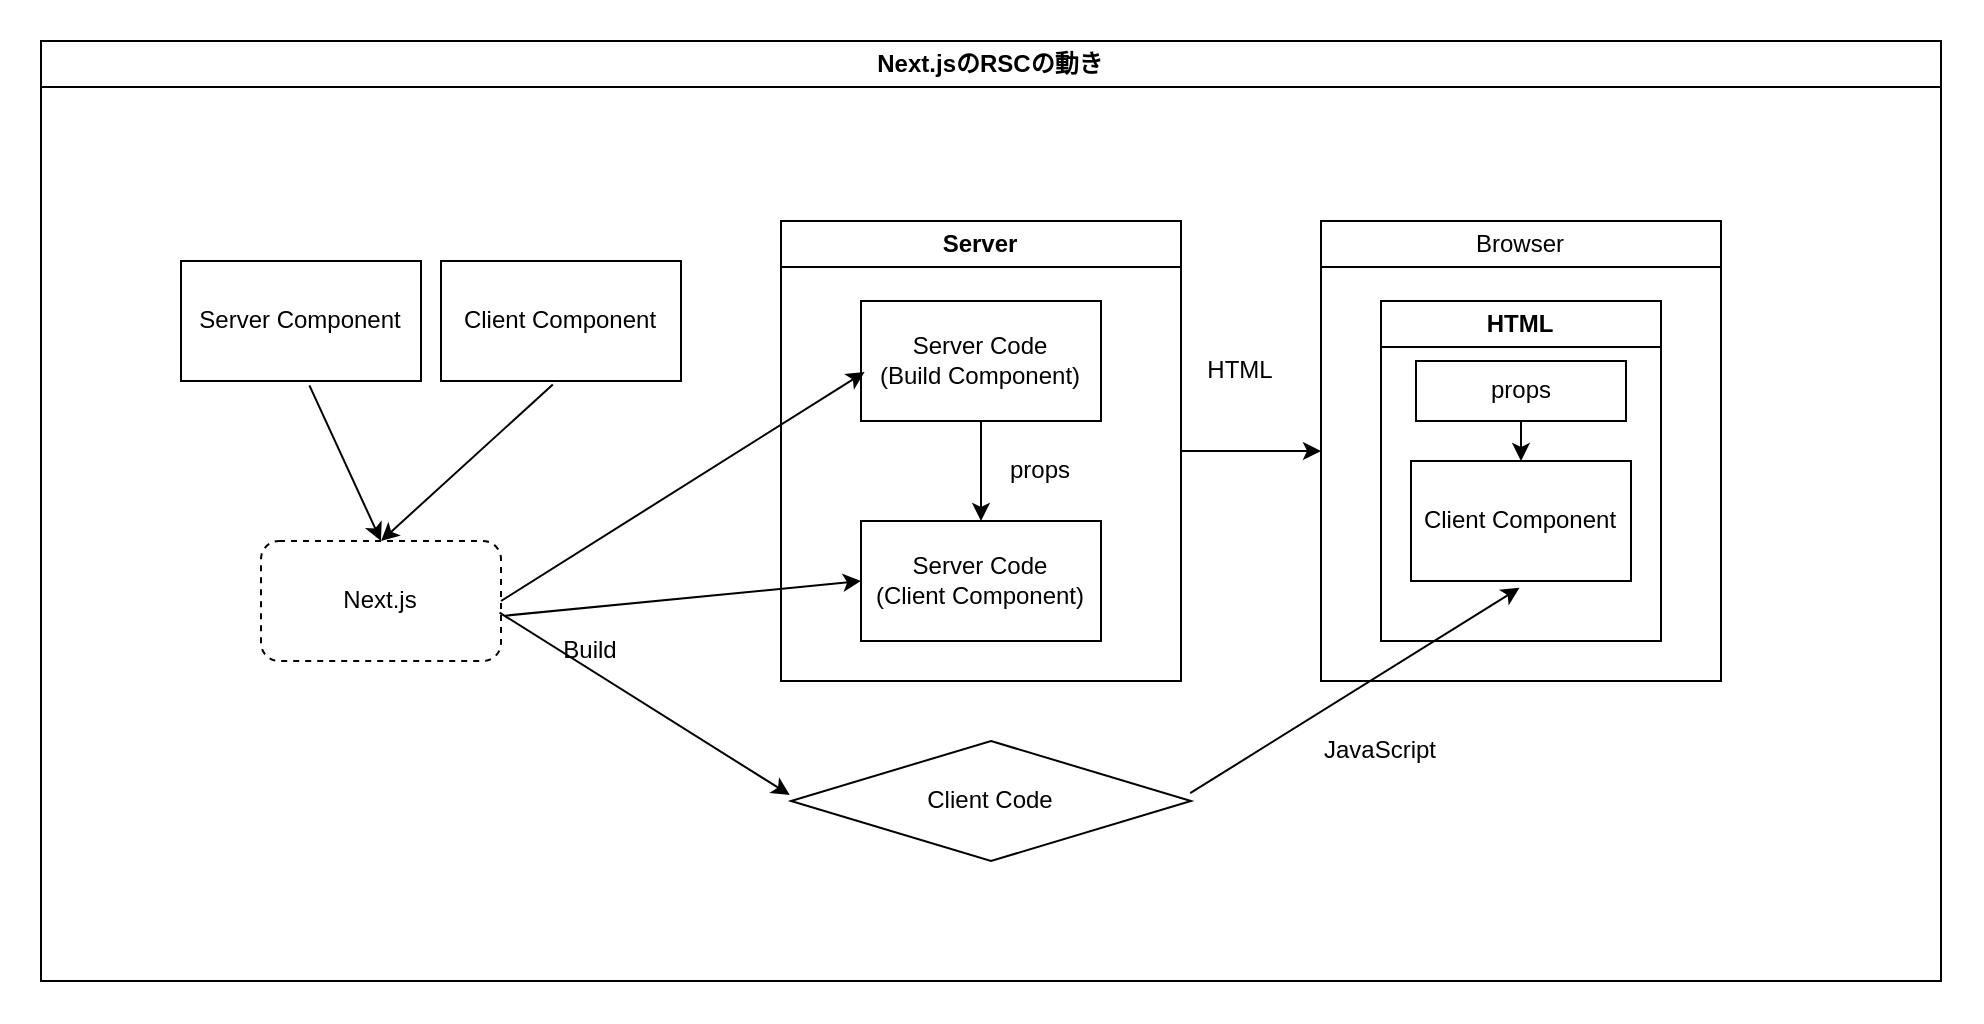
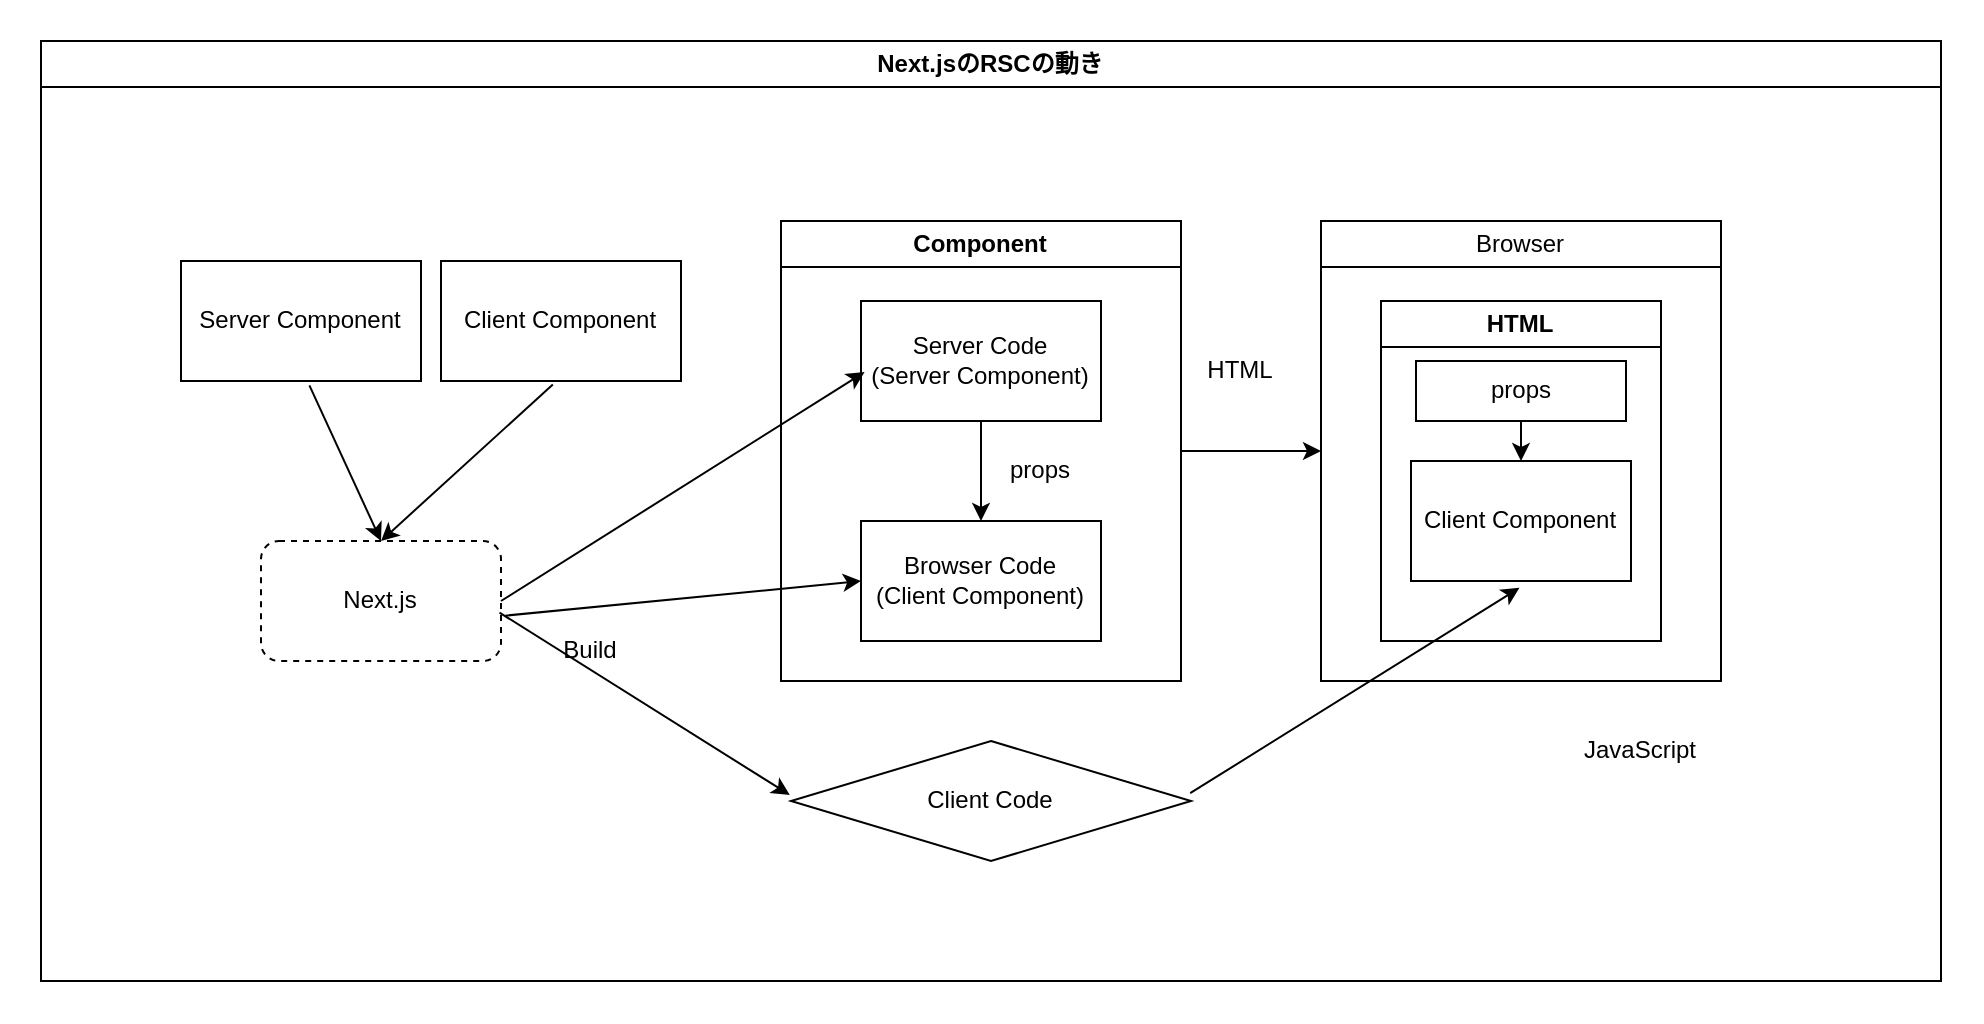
  <mxCell id="0" />
  <mxCell id="1" parent="0" />
  <mxCell id="2" value="Next.jsのRSCの動き" style="swimlane;whiteSpace=wrap;html=1;fillStyle=auto;swimlaneFillColor=#FFFFFF;startSize=23;" vertex="1" parent="1"><mxGeometry x="20" y="20" width="950" height="470" as="geometry" /></mxCell>
  <mxCell id="3" value="Next.js" style="rounded=1;whiteSpace=wrap;html=1;dashed=1;" parent="2" vertex="1"><mxGeometry x="110" y="250" width="120" height="60" as="geometry" /></mxCell>
  <mxCell id="4" value="Server Component" style="rounded=0;whiteSpace=wrap;html=1;" parent="2" vertex="1"><mxGeometry x="70" y="110" width="120" height="60" as="geometry" /></mxCell>
  <mxCell id="5" value="Client Component" style="rounded=0;whiteSpace=wrap;html=1;" parent="2" vertex="1"><mxGeometry x="200" y="110" width="120" height="60" as="geometry" /></mxCell>
  <mxCell id="6" value="Client Code" style="rhombus;whiteSpace=wrap;html=1;" parent="2" vertex="1"><mxGeometry x="375" y="350" width="200" height="60" as="geometry" /></mxCell>
  <mxCell id="7" style="edgeStyle=none;html=1;entryX=0;entryY=0.5;entryDx=0;entryDy=0;" edge="1" parent="2" source="8" target="22"><mxGeometry relative="1" as="geometry" /></mxCell>
- <mxCell id="8" value="Server" style="swimlane;whiteSpace=wrap;html=1;" parent="2" vertex="1"><mxGeometry x="370" y="90" width="200" height="230" as="geometry" /></mxCell>
- <mxCell id="9" value="&lt;span style=&quot;color: rgb(0, 0, 0);&quot;&gt;Server Code&lt;/span&gt;&lt;div&gt;&lt;span style=&quot;color: rgb(0, 0, 0);&quot;&gt;(Build Component)&lt;/span&gt;&lt;/div&gt;" style="rounded=0;whiteSpace=wrap;html=1;" parent="8" vertex="1"><mxGeometry x="40" y="40" width="120" height="60" as="geometry" /></mxCell>
- <mxCell id="10" value="&lt;span style=&quot;color: rgb(0, 0, 0);&quot;&gt;Server Code&lt;br&gt;(Client Component)&lt;/span&gt;" style="rounded=0;whiteSpace=wrap;html=1;" parent="8" vertex="1"><mxGeometry x="40" y="150" width="120" height="60" as="geometry" /></mxCell>
+ <mxCell id="8" value="Component" style="swimlane;whiteSpace=wrap;html=1;" parent="2" vertex="1"><mxGeometry x="370" y="90" width="200" height="230" as="geometry" /></mxCell>
+ <mxCell id="9" value="&lt;span style=&quot;color: rgb(0, 0, 0);&quot;&gt;Server Code&lt;/span&gt;&lt;div&gt;&lt;span style=&quot;color: rgb(0, 0, 0);&quot;&gt;(Server Component)&lt;/span&gt;&lt;/div&gt;" style="rounded=0;whiteSpace=wrap;html=1;" parent="8" vertex="1"><mxGeometry x="40" y="40" width="120" height="60" as="geometry" /></mxCell>
+ <mxCell id="10" value="&lt;span style=&quot;color: rgb(0, 0, 0);&quot;&gt;Browser Code&lt;br&gt;(Client Component)&lt;/span&gt;" style="rounded=0;whiteSpace=wrap;html=1;" parent="8" vertex="1"><mxGeometry x="40" y="150" width="120" height="60" as="geometry" /></mxCell>
  <mxCell id="11" value="" style="endArrow=classic;html=1;exitX=0.5;exitY=1;exitDx=0;exitDy=0;entryX=0.5;entryY=0;entryDx=0;entryDy=0;" edge="1" parent="8" source="9" target="10"><mxGeometry width="50" height="50" relative="1" as="geometry"><mxPoint x="140" y="470" as="sourcePoint" /><mxPoint x="190" y="420" as="targetPoint" /></mxGeometry></mxCell>
  <mxCell id="12" value="props" style="text;html=1;align=center;verticalAlign=middle;whiteSpace=wrap;rounded=0;" vertex="1" parent="8"><mxGeometry x="100" y="110" width="60" height="30" as="geometry" /></mxCell>
  <mxCell id="13" value="" style="endArrow=classic;html=1;exitX=0.466;exitY=1.029;exitDx=0;exitDy=0;exitPerimeter=0;entryX=0.5;entryY=0;entryDx=0;entryDy=0;" parent="2" source="5" target="3" edge="1"><mxGeometry width="50" height="50" relative="1" as="geometry"><mxPoint x="265.92" y="99.46" as="sourcePoint" /><mxPoint x="240" y="120" as="targetPoint" /></mxGeometry></mxCell>
  <mxCell id="14" value="" style="endArrow=classic;html=1;exitX=0.535;exitY=1.037;exitDx=0;exitDy=0;exitPerimeter=0;entryX=0.5;entryY=0;entryDx=0;entryDy=0;" parent="2" source="4" target="3" edge="1"><mxGeometry width="50" height="50" relative="1" as="geometry"><mxPoint x="430" y="280" as="sourcePoint" /><mxPoint x="480" y="230" as="targetPoint" /></mxGeometry></mxCell>
  <mxCell id="15" value="" style="endArrow=classic;html=1;exitX=1;exitY=0.5;exitDx=0;exitDy=0;entryX=0.015;entryY=0.592;entryDx=0;entryDy=0;entryPerimeter=0;" parent="2" source="3" target="9" edge="1"><mxGeometry width="50" height="50" relative="1" as="geometry"><mxPoint x="430" y="280" as="sourcePoint" /><mxPoint x="480" y="230" as="targetPoint" /></mxGeometry></mxCell>
  <mxCell id="16" value="" style="endArrow=classic;html=1;exitX=1.018;exitY=0.622;exitDx=0;exitDy=0;exitPerimeter=0;entryX=0;entryY=0.5;entryDx=0;entryDy=0;" parent="2" source="3" target="10" edge="1"><mxGeometry width="50" height="50" relative="1" as="geometry"><mxPoint x="315" y="165" as="sourcePoint" /><mxPoint x="422" y="176" as="targetPoint" /></mxGeometry></mxCell>
  <mxCell id="17" value="" style="endArrow=classic;html=1;exitX=0.994;exitY=0.597;exitDx=0;exitDy=0;exitPerimeter=0;entryX=-0.003;entryY=0.45;entryDx=0;entryDy=0;entryPerimeter=0;" parent="2" source="3" target="6" edge="1"><mxGeometry width="50" height="50" relative="1" as="geometry"><mxPoint x="430" y="280" as="sourcePoint" /><mxPoint x="480" y="230" as="targetPoint" /></mxGeometry></mxCell>
  <mxCell id="18" value="" style="endArrow=classic;html=1;exitX=0.998;exitY=0.435;exitDx=0;exitDy=0;exitPerimeter=0;entryX=0.493;entryY=1.057;entryDx=0;entryDy=0;entryPerimeter=0;" parent="2" source="6" target="24" edge="1"><mxGeometry width="50" height="50" relative="1" as="geometry"><mxPoint x="610" y="365.05" as="sourcePoint" /><mxPoint x="750" y="330" as="targetPoint" /></mxGeometry></mxCell>
  <mxCell id="19" value="Build" style="text;html=1;align=center;verticalAlign=middle;whiteSpace=wrap;rounded=0;" parent="2" vertex="1"><mxGeometry x="245" y="290" width="60" height="30" as="geometry" /></mxCell>
- <mxCell id="20" value="JavaScript" style="text;html=1;align=center;verticalAlign=middle;whiteSpace=wrap;rounded=0;" parent="2" vertex="1"><mxGeometry x="640" y="340" width="60" height="30" as="geometry" /></mxCell>
+ <mxCell id="20" value="JavaScript" style="text;html=1;align=center;verticalAlign=middle;whiteSpace=wrap;rounded=0;" parent="2" vertex="1"><mxGeometry x="770" y="340" width="60" height="30" as="geometry" /></mxCell>
  <mxCell id="21" value="HTML" style="text;html=1;align=center;verticalAlign=middle;whiteSpace=wrap;rounded=0;" parent="2" vertex="1"><mxGeometry x="570" y="150" width="60" height="30" as="geometry" /></mxCell>
  <mxCell id="22" value="&lt;span style=&quot;color: rgb(0, 0, 0); font-weight: 400;&quot;&gt;Browser&lt;/span&gt;" style="swimlane;whiteSpace=wrap;html=1;" parent="2" vertex="1"><mxGeometry x="640" y="90" width="200" height="230" as="geometry" /></mxCell>
  <mxCell id="23" value="HTML" style="swimlane;whiteSpace=wrap;html=1;" parent="22" vertex="1"><mxGeometry x="30" y="40" width="140" height="170" as="geometry" /></mxCell>
  <mxCell id="24" value="&lt;span style=&quot;color: rgb(0, 0, 0);&quot;&gt;Client Component&lt;/span&gt;" style="rounded=0;whiteSpace=wrap;html=1;" parent="23" vertex="1"><mxGeometry x="15" y="80" width="110" height="60" as="geometry" /></mxCell>
  <mxCell id="25" style="edgeStyle=none;html=1;exitX=0.5;exitY=1;exitDx=0;exitDy=0;entryX=0.5;entryY=0;entryDx=0;entryDy=0;" edge="1" parent="23" source="26" target="24"><mxGeometry relative="1" as="geometry" /></mxCell>
  <mxCell id="26" value="props" style="rounded=0;whiteSpace=wrap;html=1;" vertex="1" parent="23"><mxGeometry x="17.5" y="30" width="105" height="30" as="geometry" /></mxCell>
